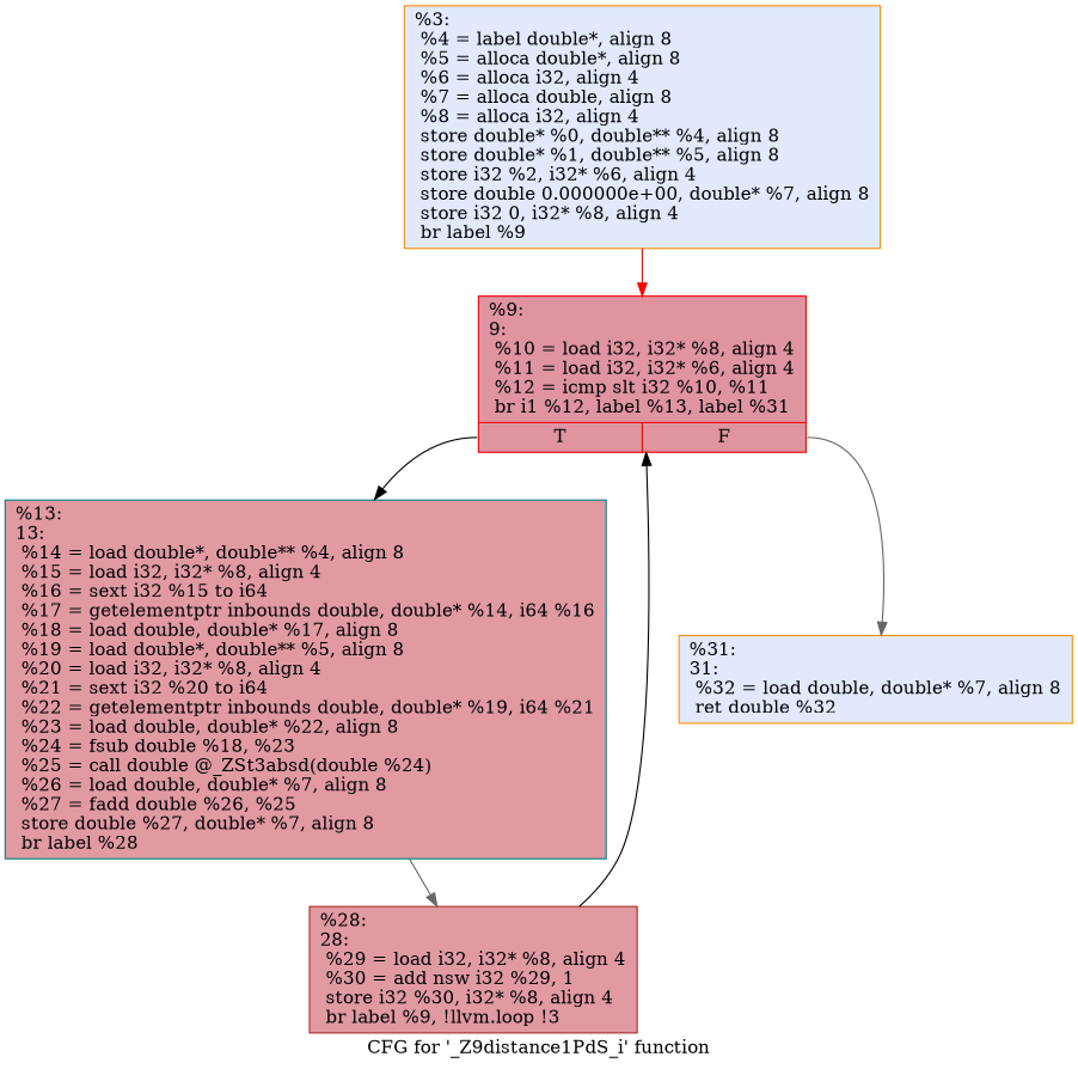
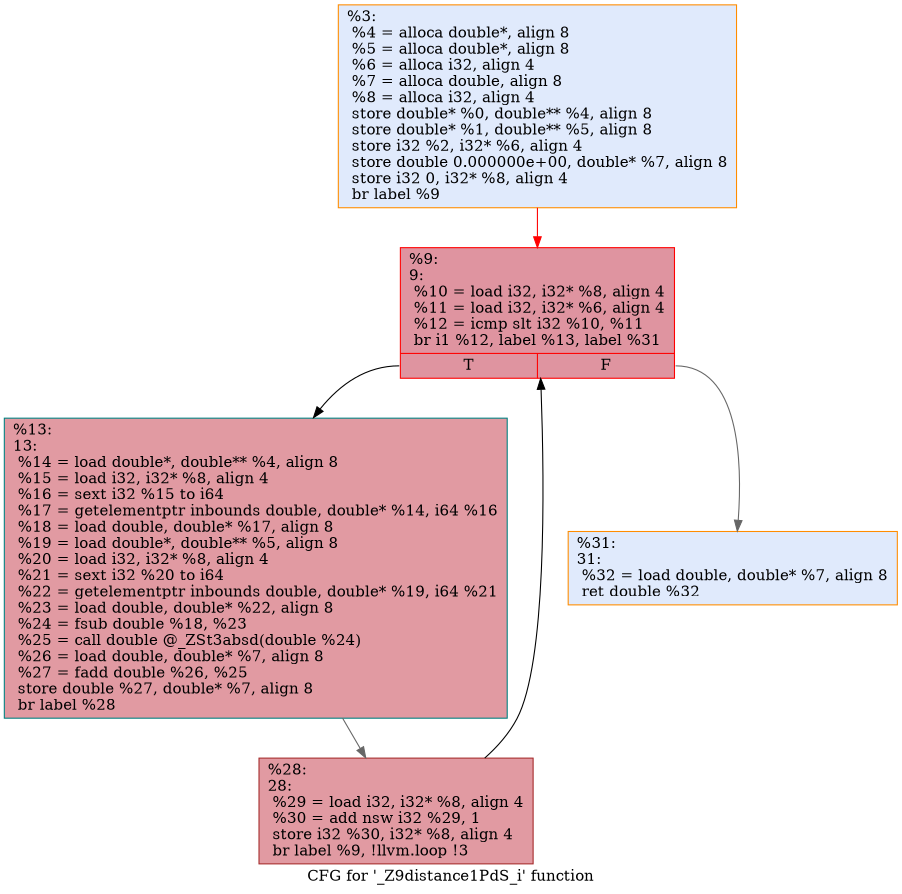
  digraph {
    label="CFG for '_Z9distance1PdS_i' function"
    node [color=darkorange fillcolor="#b9d0f970" shape=record style=filled]
    edge [color=black]
-   n1 [label="{%3:\l  %4 = label double*, align 8\l  %5 = alloca double*, align 8\l  %6 = alloca i32, align 4\l  %7 = alloca double, align 8\l  %8 = alloca i32, align 4\l  store double* %0, double** %4, align 8\l  store double* %1, double** %5, align 8\l  store i32 %2, i32* %6, align 4\l  store double 0.000000e+00, double* %7, align 8\l  store i32 0, i32* %8, align 4\l  br label %9\l}"]
+   n1 [label="{%3:\l  %4 = alloca double*, align 8\l  %5 = alloca double*, align 8\l  %6 = alloca i32, align 4\l  %7 = alloca double, align 8\l  %8 = alloca i32, align 4\l  store double* %0, double** %4, align 8\l  store double* %1, double** %5, align 8\l  store i32 %2, i32* %6, align 4\l  store double 0.000000e+00, double* %7, align 8\l  store i32 0, i32* %8, align 4\l  br label %9\l}"]
    n2 [color=red fillcolor="#b70d2870" label="{%9:\l9:                                                \l  %10 = load i32, i32* %8, align 4\l  %11 = load i32, i32* %6, align 4\l  %12 = icmp slt i32 %10, %11\l  br i1 %12, label %13, label %31\l|{<s0>T|<s1>F}}"]
    n3 [color=teal fillcolor="#bb1b2c70" label="{%13:\l13:                                               \l  %14 = load double*, double** %4, align 8\l  %15 = load i32, i32* %8, align 4\l  %16 = sext i32 %15 to i64\l  %17 = getelementptr inbounds double, double* %14, i64 %16\l  %18 = load double, double* %17, align 8\l  %19 = load double*, double** %5, align 8\l  %20 = load i32, i32* %8, align 4\l  %21 = sext i32 %20 to i64\l  %22 = getelementptr inbounds double, double* %19, i64 %21\l  %23 = load double, double* %22, align 8\l  %24 = fsub double %18, %23\l  %25 = call double @_ZSt3absd(double %24)\l  %26 = load double, double* %7, align 8\l  %27 = fadd double %26, %25\l  store double %27, double* %7, align 8\l  br label %28\l}"]
    n4 [label="{%31:\l31:                                               \l  %32 = load double, double* %7, align 8\l  ret double %32\l}"]
    n5 [color=brown fillcolor="#bb1b2c70" label="{%28:\l28:                                               \l  %29 = load i32, i32* %8, align 4\l  %30 = add nsw i32 %29, 1\l  store i32 %30, i32* %8, align 4\l  br label %9, !llvm.loop !3\l}"]
    n1 -> n2 [color=red]
    n2 -> n3 [tailport=s0]
    n2 -> n4 [tailport=s1 color=gray40]
    n3 -> n5 [color=gray40]
    n5 -> n2
  }
